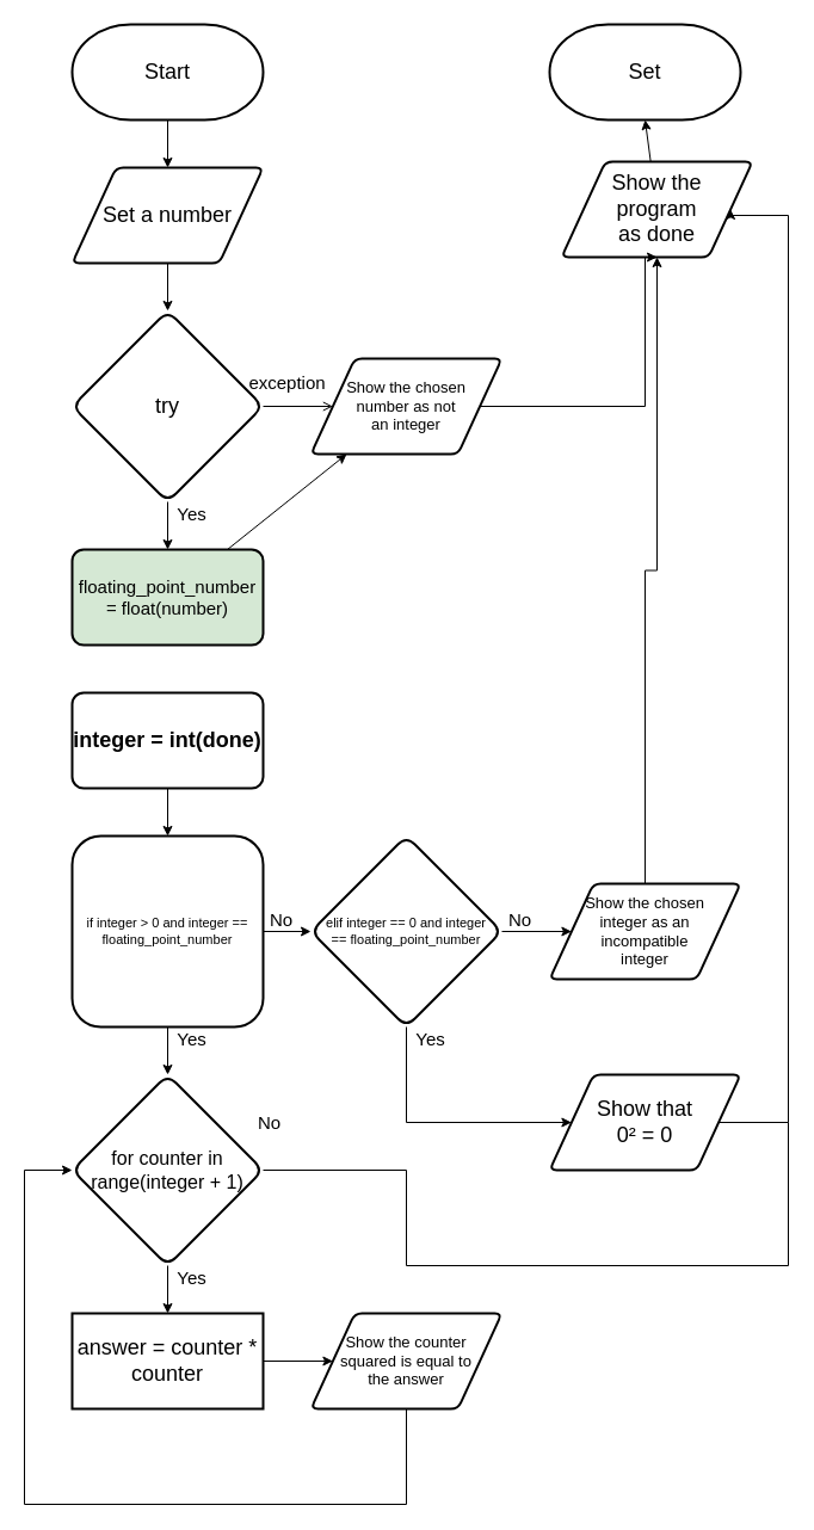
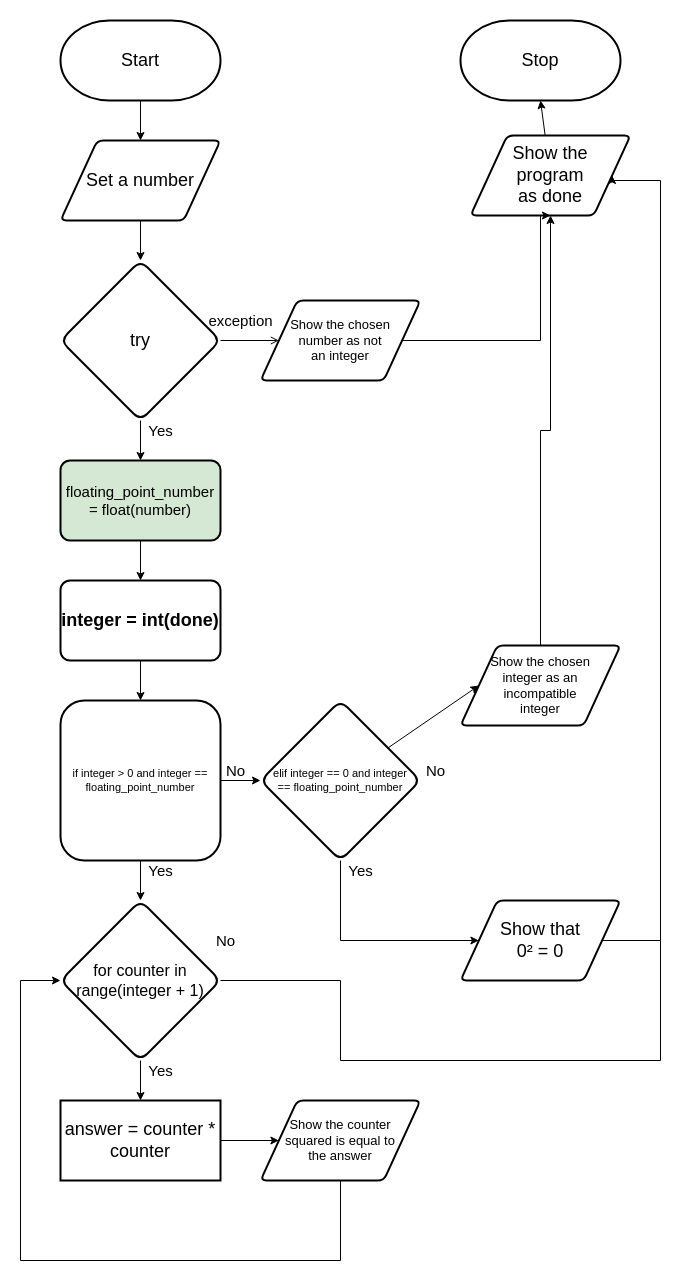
  <mxCell id="0" />
  <mxCell id="1" parent="0" />
  <mxCell id="2" style="edgeStyle=none;html=1;entryX=0.5;entryY=0;entryDx=0;entryDy=0;" parent="1" source="3" target="21" edge="1"><mxGeometry relative="1" as="geometry" /></mxCell>
  <mxCell id="3" value="&lt;font style=&quot;font-size: 18px&quot;&gt;Start&lt;/font&gt;" style="strokeWidth=2;html=1;shape=mxgraph.flowchart.terminator;whiteSpace=wrap;" parent="1" vertex="1"><mxGeometry width="160" height="80" as="geometry" x="60" y="20" /></mxCell>
- <mxCell id="4" value="&lt;font style=&quot;font-size: 18px&quot;&gt;Set&lt;/font&gt;" style="strokeWidth=2;html=1;shape=mxgraph.flowchart.terminator;whiteSpace=wrap;" parent="1" vertex="1"><mxGeometry x="460" width="160" height="80" as="geometry" y="20" /></mxCell>
+ <mxCell id="4" value="&lt;font style=&quot;font-size: 18px&quot;&gt;Stop&lt;/font&gt;" style="strokeWidth=2;html=1;shape=mxgraph.flowchart.terminator;whiteSpace=wrap;" parent="1" vertex="1"><mxGeometry x="460" width="160" height="80" as="geometry" y="20" /></mxCell>
  <mxCell id="5" style="edgeStyle=none;html=1;entryX=0.5;entryY=0;entryDx=0;entryDy=0;fontSize=18;" parent="1" edge="1"><mxGeometry relative="1" as="geometry"><mxPoint x="140" y="460" as="targetPoint" /><mxPoint x="140" y="420" as="sourcePoint" /></mxGeometry></mxCell>
  <mxCell id="6" style="edgeStyle=none;html=1;entryX=0.5;entryY=1;entryDx=0;entryDy=0;entryPerimeter=0;fontFamily=Helvetica;fontSize=15;fontColor=default;" parent="1" source="7" target="4" edge="1"><mxGeometry relative="1" as="geometry" /></mxCell>
  <mxCell id="7" value="Show the &lt;br&gt;program &lt;br&gt;as done" style="shape=parallelogram;html=1;strokeWidth=2;perimeter=parallelogramPerimeter;whiteSpace=wrap;rounded=1;arcSize=12;size=0.23;fontSize=18;" parent="1" vertex="1"><mxGeometry x="470" y="135" width="160" height="80" as="geometry" /></mxCell>
  <mxCell id="8" style="edgeStyle=none;html=1;entryX=0.5;entryY=0;entryDx=0;entryDy=0;fontSize=13;" parent="1" edge="1"><mxGeometry relative="1" as="geometry"><mxPoint x="140" y="220" as="sourcePoint" /><mxPoint x="140" y="260" as="targetPoint" /></mxGeometry></mxCell>
  <mxCell id="9" style="edgeStyle=orthogonalEdgeStyle;rounded=0;html=1;entryX=0.5;entryY=1;entryDx=0;entryDy=0;exitX=0.5;exitY=0;exitDx=0;exitDy=0;" parent="1" source="22" target="7" edge="1"><mxGeometry relative="1" as="geometry"><mxPoint x="580" y="340" as="targetPoint" /><mxPoint x="540" y="620" as="sourcePoint" /><Array as="points" /></mxGeometry></mxCell>
  <mxCell id="10" style="edgeStyle=none;html=1;entryX=0;entryY=0.5;entryDx=0;entryDy=0;fontSize=11;" edge="1" parent="1" source="12" target="28"><mxGeometry relative="1" as="geometry" /></mxCell>
  <mxCell id="11" style="edgeStyle=none;html=1;entryX=0.5;entryY=0;entryDx=0;entryDy=0;fontSize=16;" edge="1" parent="1" source="12" target="36"><mxGeometry relative="1" as="geometry" /></mxCell>
  <mxCell id="12" value="&lt;font style=&quot;font-size: 11px&quot;&gt;if integer &amp;gt; 0 and integer ==&lt;br style=&quot;font-size: 11px&quot;&gt;floating_point_number&lt;br style=&quot;font-size: 11px&quot;&gt;&lt;/font&gt;" style="whiteSpace=wrap;html=1;fontFamily=Helvetica;fontSize=11;fontColor=default;strokeColor=default;strokeWidth=2;fillColor=default;rounded=1;" parent="1" vertex="1"><mxGeometry y="700" width="160" height="160" as="geometry" x="60" /></mxCell>
  <mxCell id="13" style="edgeStyle=none;html=1;entryX=0;entryY=0.5;entryDx=0;entryDy=0;fontSize=13;endArrow=open;" parent="1" source="14" target="17" edge="1"><mxGeometry relative="1" as="geometry" /></mxCell>
  <mxCell id="14" value="&lt;font&gt;&lt;font style=&quot;font-size: 18px&quot;&gt;try&lt;/font&gt;&lt;br&gt;&lt;/font&gt;" style="rhombus;whiteSpace=wrap;html=1;rounded=1;fontFamily=Helvetica;fontSize=11;fontColor=default;strokeColor=default;strokeWidth=2;fillColor=default;" parent="1" vertex="1"><mxGeometry y="260" width="160" height="160" as="geometry" x="60" /></mxCell>
  <mxCell id="15" value="&lt;font style=&quot;font-size: 15px&quot;&gt;Yes&lt;/font&gt;" style="text;html=1;align=center;verticalAlign=middle;resizable=0;points=[];autosize=1;strokeColor=none;fillColor=none;fontSize=8;fontFamily=Helvetica;fontColor=default;" parent="1" vertex="1"><mxGeometry x="140" y="420" width="40" height="20" as="geometry" /></mxCell>
  <mxCell id="16" style="edgeStyle=orthogonalEdgeStyle;html=1;fontSize=13;rounded=0;entryX=0.5;entryY=1;entryDx=0;entryDy=0;" parent="1" source="17" target="7" edge="1"><mxGeometry relative="1" as="geometry"><Array as="points"><mxPoint x="540" y="340" /></Array><mxPoint x="540" y="230" as="targetPoint" /></mxGeometry></mxCell>
  <mxCell id="17" value="&lt;font style=&quot;font-size: 13px&quot;&gt;Show the chosen &lt;br&gt;number as not &lt;br style=&quot;font-size: 13px&quot;&gt;an integer&lt;/font&gt;" style="shape=parallelogram;html=1;strokeWidth=2;perimeter=parallelogramPerimeter;whiteSpace=wrap;rounded=1;arcSize=12;size=0.23;fontSize=13;" parent="1" vertex="1"><mxGeometry x="260" y="300" width="160" height="80" as="geometry" /></mxCell>
  <mxCell id="18" value="&lt;font style=&quot;font-size: 15px&quot;&gt;exception&lt;/font&gt;" style="text;html=1;align=center;verticalAlign=middle;resizable=0;points=[];autosize=1;strokeColor=none;fillColor=none;fontSize=8;fontFamily=Helvetica;fontColor=default;" parent="1" vertex="1"><mxGeometry x="200" y="310" width="80" height="20" as="geometry" /></mxCell>
- <mxCell id="19" style="edgeStyle=none;html=1;fontSize=15;" edge="1" parent="1" source="20" target="17"><mxGeometry relative="1" as="geometry" /></mxCell>
+ <mxCell id="19" style="edgeStyle=none;html=1;entryX=0.5;entryY=0;entryDx=0;entryDy=0;fontSize=15;" edge="1" parent="1" source="20" target="24"><mxGeometry relative="1" as="geometry" /></mxCell>
  <mxCell id="20" value="floating_point_number = float(number)" style="whiteSpace=wrap;html=1;fontSize=15;strokeWidth=2;rounded=1;arcSize=12;fillColor=#d5e8d4;" parent="1" vertex="1"><mxGeometry y="460" width="160" height="80" as="geometry" x="60" /></mxCell>
  <mxCell id="21" value="Set a number" style="shape=parallelogram;html=1;strokeWidth=2;perimeter=parallelogramPerimeter;whiteSpace=wrap;rounded=1;arcSize=12;size=0.23;fontSize=18;" parent="1" vertex="1"><mxGeometry y="140" width="160" height="80" as="geometry" x="60" /></mxCell>
- <mxCell id="22" value="&lt;font style=&quot;font-size: 13px&quot;&gt;Show the chosen &lt;br&gt;integer as an&lt;br&gt;incompatible&lt;br&gt;integer&lt;/font&gt;" style="shape=parallelogram;html=1;strokeWidth=2;perimeter=parallelogramPerimeter;whiteSpace=wrap;rounded=1;arcSize=12;size=0.23;fontSize=13;" parent="1" vertex="1"><mxGeometry x="460" y="740" width="160" height="80" as="geometry" /></mxCell>
+ <mxCell id="22" value="&lt;font style=&quot;font-size: 13px&quot;&gt;Show the chosen &lt;br&gt;integer as an&lt;br&gt;incompatible&lt;br&gt;integer&lt;/font&gt;" style="shape=parallelogram;html=1;strokeWidth=2;perimeter=parallelogramPerimeter;whiteSpace=wrap;rounded=1;arcSize=12;size=0.23;fontSize=13;" parent="1" vertex="1"><mxGeometry x="460" y="645" width="160" height="80" as="geometry" /></mxCell>
  <mxCell id="23" style="edgeStyle=none;html=1;entryX=0.5;entryY=0;entryDx=0;entryDy=0;fontSize=11;" edge="1" parent="1" source="24" target="12"><mxGeometry relative="1" as="geometry" /></mxCell>
  <mxCell id="24" value="integer = int(done)" style="whiteSpace=wrap;html=1;fontSize=18;strokeWidth=2;rounded=1;arcSize=12;fontStyle=1" vertex="1" parent="1"><mxGeometry y="580" width="160" height="80" as="geometry" x="60" /></mxCell>
  <mxCell id="25" value="Yes" style="text;html=1;align=center;verticalAlign=middle;resizable=0;points=[];autosize=1;strokeColor=none;fillColor=none;fontSize=15;fontFamily=Helvetica;fontColor=default;" vertex="1" parent="1"><mxGeometry x="140" y="860" width="40" height="20" as="geometry" /></mxCell>
  <mxCell id="26" style="edgeStyle=none;html=1;entryX=0;entryY=0.5;entryDx=0;entryDy=0;fontSize=11;" edge="1" parent="1" source="28" target="22"><mxGeometry relative="1" as="geometry" /></mxCell>
  <mxCell id="27" style="edgeStyle=orthogonalEdgeStyle;html=1;entryX=0;entryY=0.5;entryDx=0;entryDy=0;fontSize=11;rounded=0;" edge="1" parent="1" source="28" target="33"><mxGeometry relative="1" as="geometry"><Array as="points"><mxPoint x="340" y="940" /></Array></mxGeometry></mxCell>
  <mxCell id="28" value="&lt;font&gt;elif integer == 0 and integer&lt;br&gt;== floating_point_number&lt;br style=&quot;font-size: 11px&quot;&gt;&lt;/font&gt;" style="rhombus;whiteSpace=wrap;html=1;rounded=1;fontFamily=Helvetica;fontSize=11;fontColor=default;strokeColor=default;strokeWidth=2;fillColor=default;" vertex="1" parent="1"><mxGeometry x="260" y="700" width="160" height="160" as="geometry" /></mxCell>
  <mxCell id="29" value="No" style="text;html=1;align=center;verticalAlign=middle;resizable=0;points=[];autosize=1;strokeColor=none;fillColor=none;fontSize=15;fontFamily=Helvetica;fontColor=default;" parent="1" vertex="1"><mxGeometry x="220" y="760" width="30" height="20" as="geometry" /></mxCell>
  <mxCell id="30" value="No" style="text;html=1;align=center;verticalAlign=middle;resizable=0;points=[];autosize=1;strokeColor=none;fillColor=none;fontSize=15;fontFamily=Helvetica;fontColor=default;" vertex="1" parent="1"><mxGeometry x="420" y="760" width="30" height="20" as="geometry" /></mxCell>
  <mxCell id="31" value="Yes" style="text;html=1;align=center;verticalAlign=middle;resizable=0;points=[];autosize=1;strokeColor=none;fillColor=none;fontSize=15;fontFamily=Helvetica;fontColor=default;" vertex="1" parent="1"><mxGeometry x="340" y="860" width="40" height="20" as="geometry" /></mxCell>
  <mxCell id="32" style="edgeStyle=orthogonalEdgeStyle;html=1;fontSize=16;rounded=0;entryX=1;entryY=0.5;entryDx=0;entryDy=0;" edge="1" parent="1" source="33" target="7"><mxGeometry relative="1" as="geometry"><mxPoint x="740" y="310" as="targetPoint" /><Array as="points"><mxPoint x="660" y="940" /><mxPoint x="660" y="180" /></Array></mxGeometry></mxCell>
  <mxCell id="33" value="&lt;font style=&quot;font-size: 18px;&quot;&gt;Show that&lt;br style=&quot;font-size: 18px;&quot;&gt;0² = 0&lt;/font&gt;" style="shape=parallelogram;html=1;strokeWidth=2;perimeter=parallelogramPerimeter;whiteSpace=wrap;rounded=1;arcSize=12;size=0.23;fontSize=18;" vertex="1" parent="1"><mxGeometry x="460" y="900" width="160" height="80" as="geometry" /></mxCell>
  <mxCell id="34" style="edgeStyle=orthogonalEdgeStyle;rounded=0;html=1;entryX=0.5;entryY=0;entryDx=0;entryDy=0;fontSize=16;" edge="1" parent="1" source="36" target="38"><mxGeometry relative="1" as="geometry" /></mxCell>
  <mxCell id="35" style="edgeStyle=orthogonalEdgeStyle;rounded=0;html=1;fontSize=13;endArrow=none;endFill=0;" edge="1" parent="1" source="36"><mxGeometry relative="1" as="geometry"><mxPoint x="660" y="940" as="targetPoint" /><Array as="points"><mxPoint x="340" y="980" /><mxPoint x="340" y="1060" /><mxPoint x="660" y="1060" /></Array></mxGeometry></mxCell>
  <mxCell id="36" value="&lt;font style=&quot;font-size: 16px;&quot;&gt;for counter in&lt;br style=&quot;font-size: 16px;&quot;&gt;range(integer + 1)&lt;br style=&quot;font-size: 16px;&quot;&gt;&lt;/font&gt;" style="rhombus;whiteSpace=wrap;html=1;rounded=1;fontFamily=Helvetica;fontSize=16;fontColor=default;strokeColor=default;strokeWidth=2;fillColor=default;" vertex="1" parent="1"><mxGeometry y="900" width="160" height="160" as="geometry" x="60" /></mxCell>
  <mxCell id="37" style="edgeStyle=orthogonalEdgeStyle;rounded=0;html=1;entryX=0;entryY=0.5;entryDx=0;entryDy=0;fontSize=13;" edge="1" parent="1" source="38" target="42"><mxGeometry relative="1" as="geometry" /></mxCell>
  <mxCell id="38" value="answer = counter * counter" style="whiteSpace=wrap;html=1;fontSize=18;strokeWidth=2;arcSize=12;rounded=0;" vertex="1" parent="1"><mxGeometry y="1100" width="160" height="80" as="geometry" x="60" /></mxCell>
  <mxCell id="39" value="Yes" style="text;html=1;align=center;verticalAlign=middle;resizable=0;points=[];autosize=1;strokeColor=none;fillColor=none;fontSize=15;fontFamily=Helvetica;fontColor=default;" vertex="1" parent="1"><mxGeometry x="140" y="1060" width="40" height="20" as="geometry" /></mxCell>
  <mxCell id="40" value="No" style="text;html=1;align=center;verticalAlign=middle;resizable=0;points=[];autosize=1;strokeColor=none;fillColor=none;fontSize=15;fontFamily=Helvetica;fontColor=default;" vertex="1" parent="1"><mxGeometry x="210" y="930" width="30" height="20" as="geometry" /></mxCell>
  <mxCell id="41" style="edgeStyle=orthogonalEdgeStyle;rounded=0;html=1;entryX=0;entryY=0.5;entryDx=0;entryDy=0;fontSize=13;" edge="1" parent="1" source="42" target="36"><mxGeometry relative="1" as="geometry"><Array as="points"><mxPoint x="340" y="1260" /><mxPoint x="20" y="1260" /><mxPoint x="20" y="980" /></Array></mxGeometry></mxCell>
  <mxCell id="42" value="Show the counter&lt;br style=&quot;font-size: 13px;&quot;&gt;squared is equal to&lt;br style=&quot;font-size: 13px;&quot;&gt;the answer" style="shape=parallelogram;html=1;strokeWidth=2;perimeter=parallelogramPerimeter;whiteSpace=wrap;rounded=1;arcSize=12;size=0.23;fontSize=13;" vertex="1" parent="1"><mxGeometry x="260" y="1100" width="160" height="80" as="geometry" /></mxCell>
